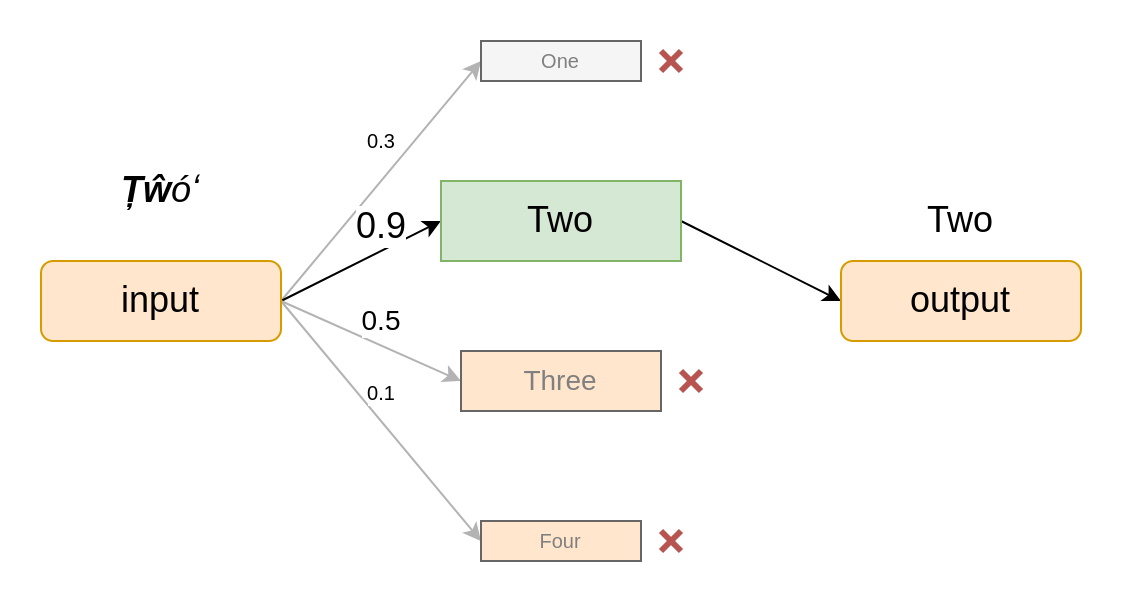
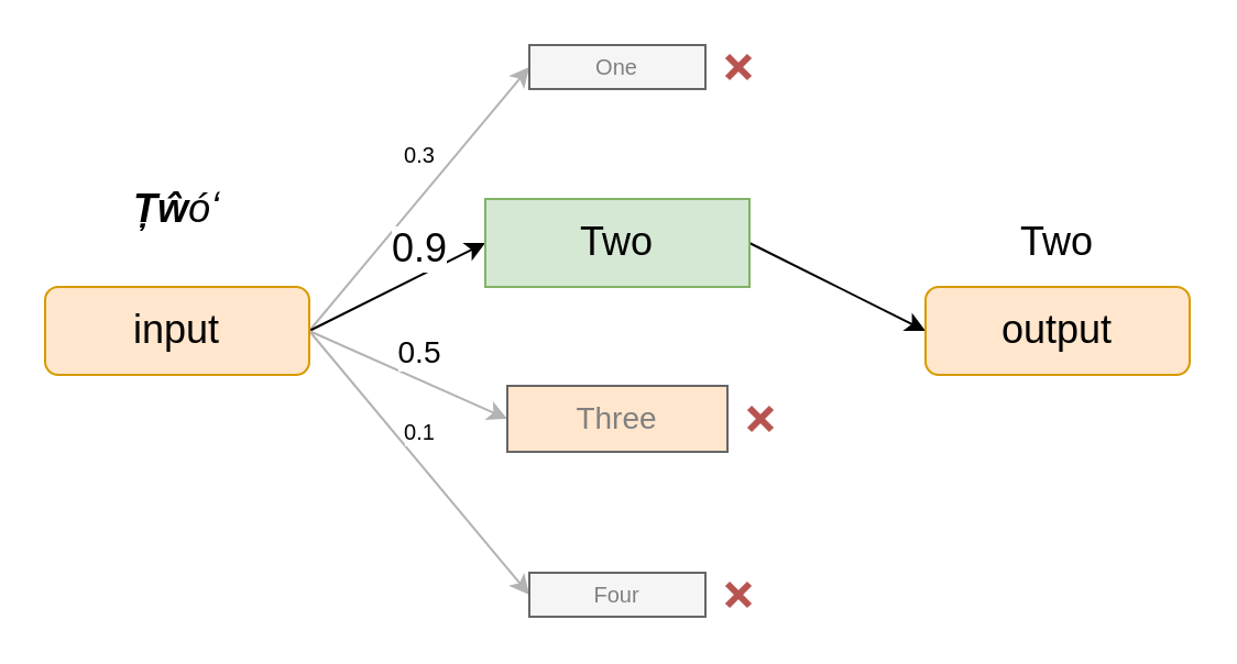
  <mxCell id="0" />
  <mxCell id="1" parent="0" />
  <mxCell id="2" value="0.3" style="rounded=0;orthogonalLoop=1;jettySize=auto;html=1;entryX=0;entryY=0.5;entryDx=0;entryDy=0;fontSize=10;exitX=1;exitY=0.5;exitDx=0;exitDy=0;fillColor=#f5f5f5;strokeColor=#B3B3B3;" parent="1" target="6" edge="1"><mxGeometry x="0.197" y="13" relative="1" as="geometry"><mxPoint x="140" y="150" as="sourcePoint" /><mxPoint as="offset" /></mxGeometry></mxCell>
  <mxCell id="3" value="0.9" style="edgeStyle=none;rounded=0;orthogonalLoop=1;jettySize=auto;html=1;entryX=0;entryY=0.5;entryDx=0;entryDy=0;fontSize=18;exitX=1;exitY=0.5;exitDx=0;exitDy=0;" parent="1" target="8" edge="1"><mxGeometry x="0.37" y="11" relative="1" as="geometry"><mxPoint x="140" y="150" as="sourcePoint" /><mxPoint as="offset" /></mxGeometry></mxCell>
  <mxCell id="4" value="0.5" style="edgeStyle=none;rounded=0;orthogonalLoop=1;jettySize=auto;html=1;entryX=0;entryY=0.5;entryDx=0;entryDy=0;fontSize=14;exitX=1;exitY=0.5;exitDx=0;exitDy=0;fillColor=#f5f5f5;strokeColor=#B3B3B3;" parent="1" target="9" edge="1"><mxGeometry x="0.01" y="11" relative="1" as="geometry"><mxPoint x="140" y="150" as="sourcePoint" /><mxPoint as="offset" /></mxGeometry></mxCell>
  <mxCell id="5" value="0.1" style="edgeStyle=none;rounded=0;orthogonalLoop=1;jettySize=auto;html=1;entryX=0;entryY=0.5;entryDx=0;entryDy=0;fontSize=10;exitX=1;exitY=0.5;exitDx=0;exitDy=0;fillColor=#f5f5f5;strokeColor=#B3B3B3;" parent="1" target="10" edge="1"><mxGeometry x="-0.138" y="9" relative="1" as="geometry"><mxPoint x="140" y="150" as="sourcePoint" /><mxPoint as="offset" /></mxGeometry></mxCell>
  <mxCell id="6" value="One" style="rounded=0;whiteSpace=wrap;html=1;fillColor=#f5f5f5;strokeColor=#666666;fontSize=10;fontColor=#808080;" parent="1" vertex="1"><mxGeometry x="240" y="20" width="80" height="20" as="geometry" /></mxCell>
  <mxCell id="7" style="edgeStyle=none;rounded=0;orthogonalLoop=1;jettySize=auto;html=1;entryX=0;entryY=0.5;entryDx=0;entryDy=0;fontSize=18;exitX=1;exitY=0.5;exitDx=0;exitDy=0;" parent="1" source="8" edge="1"><mxGeometry relative="1" as="geometry"><mxPoint x="420" y="150" as="targetPoint" /></mxGeometry></mxCell>
  <mxCell id="8" value="Two" style="rounded=0;whiteSpace=wrap;html=1;fillColor=#d5e8d4;strokeColor=#82b366;fontSize=18;" parent="1" vertex="1"><mxGeometry x="220" y="90" width="120" height="40" as="geometry" /></mxCell>
  <mxCell id="9" value="Three" style="rounded=0;whiteSpace=wrap;html=1;fillColor=#ffe6cc;strokeColor=#666666;fontSize=14;fontColor=#808080;" parent="1" vertex="1"><mxGeometry x="230" y="175" width="100" height="30" as="geometry" /></mxCell>
- <mxCell id="10" value="Four" style="rounded=0;whiteSpace=wrap;html=1;fillColor=#ffe6cc;strokeColor=#666666;fontSize=10;fontColor=#808080;" parent="1" vertex="1"><mxGeometry x="240" y="260" width="80" height="20" as="geometry" /></mxCell>
+ <mxCell id="10" value="Four" style="rounded=0;whiteSpace=wrap;html=1;fillColor=#f5f5f5;strokeColor=#666666;fontSize=10;fontColor=#808080;" parent="1" vertex="1"><mxGeometry x="240" y="260" width="80" height="20" as="geometry" /></mxCell>
  <mxCell id="11" value="input" style="rounded=1;whiteSpace=wrap;html=1;fontSize=18;fillColor=#ffe6cc;strokeColor=#d79b00;" parent="1" vertex="1"><mxGeometry x="20" y="130" width="120" height="40" as="geometry" /></mxCell>
  <mxCell id="12" value="output" style="rounded=1;whiteSpace=wrap;html=1;fontSize=18;fillColor=#ffe6cc;strokeColor=#d79b00;" parent="1" vertex="1"><mxGeometry x="420" y="130" width="120" height="40" as="geometry" /></mxCell>
  <mxCell id="13" value="&lt;strong class=&quot;Latn headword&quot; lang=&quot;mul&quot;&gt;&lt;span&gt;Ț&lt;/span&gt;ŵ&lt;/strong&gt;&lt;span&gt;ó&lt;/span&gt;ʻ " style="text;html=1;strokeColor=none;fillColor=none;align=center;verticalAlign=middle;whiteSpace=wrap;rounded=0;fontSize=18;fontStyle=2" parent="1" vertex="1"><mxGeometry x="20" y="80" width="120" height="30" as="geometry" /></mxCell>
  <mxCell id="14" value="Two" style="text;html=1;strokeColor=none;fillColor=none;align=center;verticalAlign=middle;whiteSpace=wrap;rounded=0;fontSize=18;" parent="1" vertex="1"><mxGeometry x="420" y="95" width="120" height="30" as="geometry" /></mxCell>
  <mxCell id="15" value="" style="endArrow=none;html=1;fontSize=18;fontColor=#000000;strokeColor=#b85450;strokeWidth=3;fillColor=#f8cecc;" edge="1" parent="1"><mxGeometry width="50" height="50" relative="1" as="geometry"><mxPoint x="330" y="35" as="sourcePoint" /><mxPoint x="340" y="25" as="targetPoint" /></mxGeometry></mxCell>
  <mxCell id="16" value="" style="endArrow=none;html=1;fontSize=18;fontColor=#000000;strokeColor=#b85450;strokeWidth=3;fillColor=#f8cecc;" edge="1" parent="1"><mxGeometry width="50" height="50" relative="1" as="geometry"><mxPoint x="340" y="35" as="sourcePoint" /><mxPoint x="330" y="25" as="targetPoint" /></mxGeometry></mxCell>
  <mxCell id="17" value="" style="endArrow=none;html=1;fontSize=18;fontColor=#000000;strokeColor=#b85450;strokeWidth=3;fillColor=#f8cecc;" edge="1" parent="1"><mxGeometry width="50" height="50" relative="1" as="geometry"><mxPoint x="340" y="195" as="sourcePoint" /><mxPoint x="350" y="185" as="targetPoint" /></mxGeometry></mxCell>
  <mxCell id="18" value="" style="endArrow=none;html=1;fontSize=18;fontColor=#000000;strokeColor=#b85450;strokeWidth=3;fillColor=#f8cecc;" edge="1" parent="1"><mxGeometry width="50" height="50" relative="1" as="geometry"><mxPoint x="350" y="195" as="sourcePoint" /><mxPoint x="340" y="185" as="targetPoint" /></mxGeometry></mxCell>
  <mxCell id="19" value="" style="endArrow=none;html=1;fontSize=18;fontColor=#000000;strokeColor=#b85450;strokeWidth=3;fillColor=#f8cecc;" edge="1" parent="1"><mxGeometry width="50" height="50" relative="1" as="geometry"><mxPoint x="330" y="275" as="sourcePoint" /><mxPoint x="340" y="265" as="targetPoint" /></mxGeometry></mxCell>
  <mxCell id="20" value="" style="endArrow=none;html=1;fontSize=18;fontColor=#000000;strokeColor=#b85450;strokeWidth=3;fillColor=#f8cecc;" edge="1" parent="1"><mxGeometry width="50" height="50" relative="1" as="geometry"><mxPoint x="340" y="275" as="sourcePoint" /><mxPoint x="330" y="265" as="targetPoint" /></mxGeometry></mxCell>
